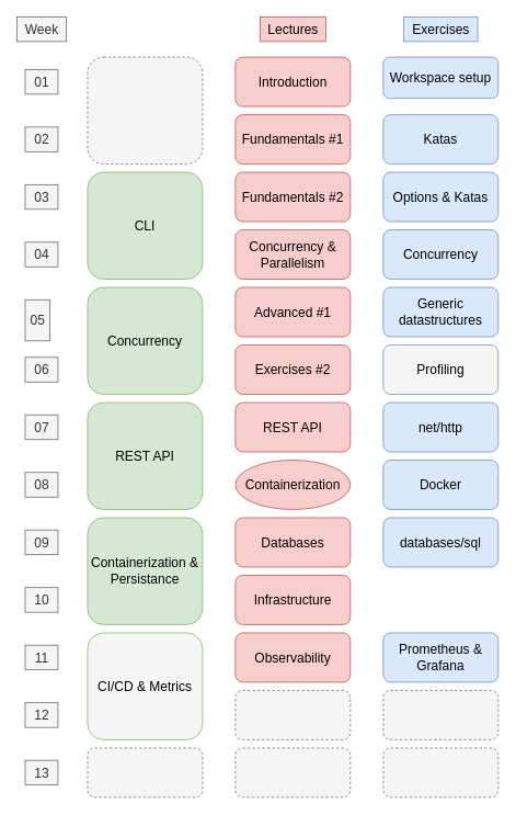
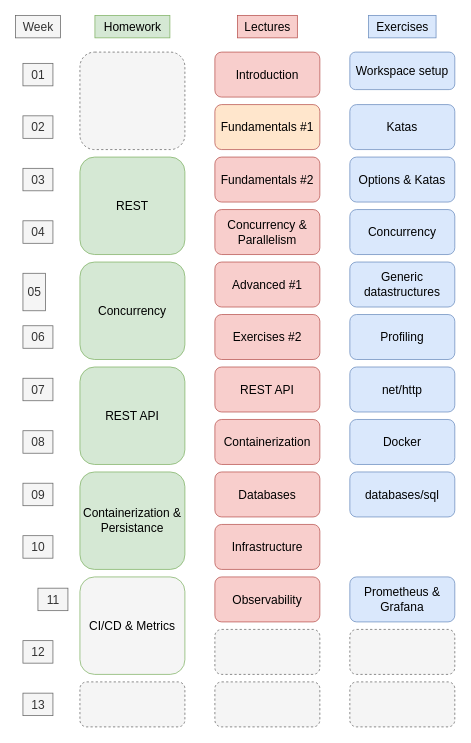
  <mxCell id="0" />
  <mxCell id="1" parent="0" />
  <mxCell id="2" value="Week" style="text;html=1;align=center;verticalAlign=middle;resizable=0;points=[];autosize=1;strokeColor=#666666;fillColor=#f5f5f5;fontSize=16;fontColor=#333333;" parent="1" vertex="1"><mxGeometry x="20" y="20" width="60" height="30" as="geometry" /></mxCell>
+ <mxCell id="3" value="Homework" style="text;html=1;align=center;verticalAlign=middle;resizable=0;points=[];autosize=1;strokeColor=#82b366;fillColor=#d5e8d4;fontSize=16;" parent="1" vertex="1"><mxGeometry x="126" y="20" width="100" height="30" as="geometry" /></mxCell>
  <mxCell id="4" value="Lectures" style="text;html=1;align=center;verticalAlign=middle;resizable=0;points=[];autosize=1;strokeColor=#b85450;fillColor=#f8cecc;fontSize=16;" parent="1" vertex="1"><mxGeometry x="316" y="20" width="80" height="30" as="geometry" /></mxCell>
  <mxCell id="5" value="Exercises" style="text;html=1;align=center;verticalAlign=middle;resizable=0;points=[];autosize=1;strokeColor=#6c8ebf;fillColor=#dae8fc;fontSize=16;" parent="1" vertex="1"><mxGeometry x="491" y="20" width="90" height="30" as="geometry" /></mxCell>
  <mxCell id="6" value="Introduction" style="rounded=1;whiteSpace=wrap;html=1;fontSize=16;fillColor=#f8cecc;strokeColor=#b85450;" parent="1" vertex="1"><mxGeometry x="286" y="69" width="140" height="60" as="geometry" /></mxCell>
  <mxCell id="7" value="01" style="text;html=1;align=center;verticalAlign=middle;resizable=0;points=[];autosize=1;strokeColor=#666666;fillColor=#f5f5f5;fontSize=16;fontColor=#333333;" parent="1" vertex="1"><mxGeometry x="30" y="84" width="40" height="30" as="geometry" /></mxCell>
  <mxCell id="8" value="02" style="text;html=1;align=center;verticalAlign=middle;resizable=0;points=[];autosize=1;strokeColor=#666666;fillColor=#f5f5f5;fontSize=16;fontColor=#333333;" parent="1" vertex="1"><mxGeometry x="30" y="154" width="40" height="30" as="geometry" /></mxCell>
  <mxCell id="9" value="Concurrency &amp;amp; Parallelism" style="rounded=1;whiteSpace=wrap;html=1;fontSize=16;fillColor=#f8cecc;strokeColor=#b85450;" parent="1" vertex="1"><mxGeometry x="286" y="279" width="140" height="60" as="geometry" /></mxCell>
- <mxCell id="10" value="Fundamentals #1" style="rounded=1;whiteSpace=wrap;html=1;fontSize=16;fillColor=#f8cecc;strokeColor=#b85450;" parent="1" vertex="1"><mxGeometry x="286" y="139" width="140" height="60" as="geometry" /></mxCell>
+ <mxCell id="10" value="Fundamentals #1" style="rounded=1;whiteSpace=wrap;html=1;fontSize=16;fillColor=#ffe6cc;strokeColor=#b85450;" parent="1" vertex="1"><mxGeometry x="286" y="139" width="140" height="60" as="geometry" /></mxCell>
  <mxCell id="11" value="Fundamentals #2" style="rounded=1;whiteSpace=wrap;html=1;fontSize=16;fillColor=#f8cecc;strokeColor=#b85450;" parent="1" vertex="1"><mxGeometry x="286" y="209" width="140" height="60" as="geometry" /></mxCell>
  <mxCell id="12" value="03" style="text;html=1;align=center;verticalAlign=middle;resizable=0;points=[];autosize=1;strokeColor=#666666;fillColor=#f5f5f5;fontSize=16;fontColor=#333333;" parent="1" vertex="1"><mxGeometry x="30" y="224" width="40" height="30" as="geometry" /></mxCell>
  <mxCell id="13" value="Advanced #1" style="rounded=1;whiteSpace=wrap;html=1;fontSize=16;fillColor=#f8cecc;strokeColor=#b85450;" parent="1" vertex="1"><mxGeometry x="286" y="349" width="140" height="60" as="geometry" /></mxCell>
  <mxCell id="14" value="Exercises #2" style="rounded=1;whiteSpace=wrap;html=1;fontSize=16;fillColor=#f8cecc;strokeColor=#b85450;" parent="1" vertex="1"><mxGeometry x="286" y="419" width="140" height="60" as="geometry" /></mxCell>
  <mxCell id="15" value="04" style="text;html=1;align=center;verticalAlign=middle;resizable=0;points=[];autosize=1;strokeColor=#666666;fillColor=#f5f5f5;fontSize=16;fontColor=#333333;" parent="1" vertex="1"><mxGeometry x="30" y="294" width="40" height="30" as="geometry" /></mxCell>
  <mxCell id="16" value="05" style="text;html=1;align=center;verticalAlign=middle;resizable=0;points=[];autosize=1;strokeColor=#666666;fillColor=#f5f5f5;fontSize=16;fontColor=#333333;" parent="1" vertex="1"><mxGeometry x="30" y="364" width="30" height="50" as="geometry" /></mxCell>
  <mxCell id="17" value="06" style="text;html=1;align=center;verticalAlign=middle;resizable=0;points=[];autosize=1;strokeColor=#666666;fillColor=#f5f5f5;fontSize=16;fontColor=#333333;" parent="1" vertex="1"><mxGeometry x="30" y="434" width="40" height="30" as="geometry" /></mxCell>
  <mxCell id="18" value="REST API" style="rounded=1;whiteSpace=wrap;html=1;fontSize=16;fillColor=#f8cecc;strokeColor=#b85450;" parent="1" vertex="1"><mxGeometry x="286" y="489" width="140" height="60" as="geometry" /></mxCell>
- <mxCell id="19" value="Containerization" style="ellipse;whiteSpace=wrap;html=1;fontSize=16;fillColor=#f8cecc;strokeColor=#b85450;" parent="1" vertex="1"><mxGeometry x="286" y="559" width="140" height="60" as="geometry" /></mxCell>
+ <mxCell id="19" value="Containerization" style="rounded=1;whiteSpace=wrap;html=1;fontSize=16;fillColor=#f8cecc;strokeColor=#b85450;" parent="1" vertex="1"><mxGeometry x="286" y="559" width="140" height="60" as="geometry" /></mxCell>
  <mxCell id="20" value="Databases" style="rounded=1;whiteSpace=wrap;html=1;fontSize=16;fillColor=#f8cecc;strokeColor=#b85450;" parent="1" vertex="1"><mxGeometry x="286" y="629" width="140" height="60" as="geometry" /></mxCell>
  <mxCell id="21" value="Infrastructure" style="rounded=1;whiteSpace=wrap;html=1;fontSize=16;fillColor=#f8cecc;strokeColor=#b85450;" parent="1" vertex="1"><mxGeometry x="286" y="699" width="140" height="60" as="geometry" /></mxCell>
  <mxCell id="22" value="Observability" style="rounded=1;whiteSpace=wrap;html=1;fontSize=16;fillColor=#f8cecc;strokeColor=#b85450;" parent="1" vertex="1"><mxGeometry x="286" y="769" width="140" height="60" as="geometry" /></mxCell>
  <mxCell id="23" value="07" style="text;html=1;align=center;verticalAlign=middle;resizable=0;points=[];autosize=1;strokeColor=#666666;fillColor=#f5f5f5;fontSize=16;fontColor=#333333;" parent="1" vertex="1"><mxGeometry x="30" y="504" width="40" height="30" as="geometry" /></mxCell>
  <mxCell id="24" value="08" style="text;html=1;align=center;verticalAlign=middle;resizable=0;points=[];autosize=1;strokeColor=#666666;fillColor=#f5f5f5;fontSize=16;fontColor=#333333;" parent="1" vertex="1"><mxGeometry x="30" y="574" width="40" height="30" as="geometry" /></mxCell>
  <mxCell id="25" value="09" style="text;html=1;align=center;verticalAlign=middle;resizable=0;points=[];autosize=1;strokeColor=#666666;fillColor=#f5f5f5;fontSize=16;fontColor=#333333;" parent="1" vertex="1"><mxGeometry x="30" y="644" width="40" height="30" as="geometry" /></mxCell>
  <mxCell id="26" value="10" style="text;html=1;align=center;verticalAlign=middle;resizable=0;points=[];autosize=1;strokeColor=#666666;fillColor=#f5f5f5;fontSize=16;fontColor=#333333;" parent="1" vertex="1"><mxGeometry x="30" y="714" width="40" height="30" as="geometry" /></mxCell>
- <mxCell id="27" value="11" style="text;html=1;align=center;verticalAlign=middle;resizable=0;points=[];autosize=1;strokeColor=#666666;fillColor=#f5f5f5;fontSize=16;fontColor=#333333;" parent="1" vertex="1"><mxGeometry x="30" y="784" width="40" height="30" as="geometry" /></mxCell>
- <mxCell id="28" value="CLI" style="rounded=1;whiteSpace=wrap;html=1;fontSize=16;fillColor=#d5e8d4;strokeColor=#82b366;" parent="1" vertex="1"><mxGeometry x="106" y="209" width="140" height="130" as="geometry" /></mxCell>
+ <mxCell id="27" value="11" style="text;html=1;align=center;verticalAlign=middle;resizable=0;points=[];autosize=1;strokeColor=#666666;fillColor=#f5f5f5;fontSize=16;fontColor=#333333;" parent="1" vertex="1"><mxGeometry x="50" y="784" width="40" height="30" as="geometry" /></mxCell>
+ <mxCell id="28" value="REST" style="rounded=1;whiteSpace=wrap;html=1;fontSize=16;fillColor=#d5e8d4;strokeColor=#82b366;" parent="1" vertex="1"><mxGeometry x="106" y="209" width="140" height="130" as="geometry" /></mxCell>
  <mxCell id="29" value="Concurrency" style="rounded=1;whiteSpace=wrap;html=1;fontSize=16;fillColor=#d5e8d4;strokeColor=#82b366;" parent="1" vertex="1"><mxGeometry x="106" y="349" width="140" height="130" as="geometry" /></mxCell>
  <mxCell id="30" value="12" style="text;html=1;align=center;verticalAlign=middle;resizable=0;points=[];autosize=1;strokeColor=#666666;fillColor=#f5f5f5;fontSize=16;fontColor=#333333;" parent="1" vertex="1"><mxGeometry x="30" y="854" width="40" height="30" as="geometry" /></mxCell>
  <mxCell id="31" value="" style="rounded=1;whiteSpace=wrap;html=1;fontSize=16;fillColor=#f5f5f5;strokeColor=#666666;fontColor=#333333;dashed=1;" parent="1" vertex="1"><mxGeometry x="106" y="909" width="140" height="60" as="geometry" /></mxCell>
  <mxCell id="32" value="" style="rounded=1;whiteSpace=wrap;html=1;fontSize=16;fillColor=#f5f5f5;strokeColor=#666666;fontColor=#333333;dashed=1;" parent="1" vertex="1"><mxGeometry x="286" y="909" width="140" height="60" as="geometry" /></mxCell>
  <mxCell id="33" value="13" style="text;html=1;align=center;verticalAlign=middle;resizable=0;points=[];autosize=1;strokeColor=#666666;fillColor=#f5f5f5;fontSize=16;fontColor=#333333;" parent="1" vertex="1"><mxGeometry x="30" y="924" width="40" height="30" as="geometry" /></mxCell>
  <mxCell id="34" value="REST API" style="rounded=1;whiteSpace=wrap;html=1;fontSize=16;fillColor=#d5e8d4;strokeColor=#82b366;" parent="1" vertex="1"><mxGeometry x="106" y="489" width="140" height="130" as="geometry" /></mxCell>
  <mxCell id="35" value="Containerization &amp;amp; Persistance" style="rounded=1;whiteSpace=wrap;html=1;fontSize=16;fillColor=#d5e8d4;strokeColor=#82b366;" parent="1" vertex="1"><mxGeometry x="106" y="629" width="140" height="130" as="geometry" /></mxCell>
  <mxCell id="36" value="CI/CD &amp;amp; Metrics" style="rounded=1;whiteSpace=wrap;html=1;fontSize=16;fillColor=#f5f5f5;strokeColor=#82b366;" parent="1" vertex="1"><mxGeometry x="106" y="769" width="140" height="130" as="geometry" /></mxCell>
  <mxCell id="37" value="Workspace setup" style="rounded=1;whiteSpace=wrap;html=1;fontSize=16;fillColor=#dae8fc;strokeColor=#6c8ebf;" parent="1" vertex="1"><mxGeometry x="466" y="69" width="140" height="50" as="geometry" /></mxCell>
  <mxCell id="38" value="" style="rounded=1;whiteSpace=wrap;html=1;fontSize=16;fillColor=#f5f5f5;strokeColor=#666666;fontColor=#333333;dashed=1;" parent="1" vertex="1"><mxGeometry x="106" y="69" width="140" height="130" as="geometry" /></mxCell>
  <mxCell id="39" value="" style="rounded=1;whiteSpace=wrap;html=1;fontSize=16;fillColor=#f5f5f5;strokeColor=#666666;fontColor=#333333;dashed=1;" parent="1" vertex="1"><mxGeometry x="286" y="839" width="140" height="60" as="geometry" /></mxCell>
  <mxCell id="40" value="Katas" style="rounded=1;whiteSpace=wrap;html=1;fontSize=16;fillColor=#dae8fc;strokeColor=#6c8ebf;" parent="1" vertex="1"><mxGeometry x="466" y="139" width="140" height="60" as="geometry" /></mxCell>
  <mxCell id="41" value="Options &amp;amp; Katas" style="rounded=1;whiteSpace=wrap;html=1;fontSize=16;fillColor=#dae8fc;strokeColor=#6c8ebf;" parent="1" vertex="1"><mxGeometry x="466" y="209" width="140" height="60" as="geometry" /></mxCell>
  <mxCell id="42" value="Concurrency" style="rounded=1;whiteSpace=wrap;html=1;fontSize=16;fillColor=#dae8fc;strokeColor=#6c8ebf;" parent="1" vertex="1"><mxGeometry x="466" y="279" width="140" height="60" as="geometry" /></mxCell>
  <mxCell id="43" value="Generic datastructures" style="rounded=1;whiteSpace=wrap;html=1;fontSize=16;fillColor=#dae8fc;strokeColor=#6c8ebf;" parent="1" vertex="1"><mxGeometry x="466" y="349" width="140" height="60" as="geometry" /></mxCell>
- <mxCell id="44" value="Profiling" style="rounded=1;whiteSpace=wrap;html=1;fontSize=16;fillColor=#f5f5f5;strokeColor=#6c8ebf;" parent="1" vertex="1"><mxGeometry x="466" y="419" width="140" height="60" as="geometry" /></mxCell>
+ <mxCell id="44" value="Profiling" style="rounded=1;whiteSpace=wrap;html=1;fontSize=16;fillColor=#dae8fc;strokeColor=#6c8ebf;" parent="1" vertex="1"><mxGeometry x="466" y="419" width="140" height="60" as="geometry" /></mxCell>
  <mxCell id="45" value="net/http" style="rounded=1;whiteSpace=wrap;html=1;fontSize=16;fillColor=#dae8fc;strokeColor=#6c8ebf;" parent="1" vertex="1"><mxGeometry x="466" y="489" width="140" height="60" as="geometry" /></mxCell>
  <mxCell id="46" value="Docker" style="rounded=1;whiteSpace=wrap;html=1;fontSize=16;fillColor=#dae8fc;strokeColor=#6c8ebf;" parent="1" vertex="1"><mxGeometry x="466" y="559" width="140" height="60" as="geometry" /></mxCell>
  <mxCell id="47" value="databases/sql" style="rounded=1;whiteSpace=wrap;html=1;fontSize=16;fillColor=#dae8fc;strokeColor=#6c8ebf;" parent="1" vertex="1"><mxGeometry x="466" y="629" width="140" height="60" as="geometry" /></mxCell>
  <mxCell id="48" value="Prometheus &amp;amp; Grafana" style="rounded=1;whiteSpace=wrap;html=1;fontSize=16;fillColor=#dae8fc;strokeColor=#6c8ebf;" parent="1" vertex="1"><mxGeometry x="466" y="769" width="140" height="60" as="geometry" /></mxCell>
  <mxCell id="49" value="" style="rounded=1;whiteSpace=wrap;html=1;fontSize=16;fillColor=#f5f5f5;strokeColor=#666666;fontColor=#333333;dashed=1;" parent="1" vertex="1"><mxGeometry x="466" y="839" width="140" height="60" as="geometry" /></mxCell>
  <mxCell id="50" value="" style="rounded=1;whiteSpace=wrap;html=1;fontSize=16;fillColor=#f5f5f5;strokeColor=#666666;fontColor=#333333;dashed=1;" parent="1" vertex="1"><mxGeometry x="466" y="909" width="140" height="60" as="geometry" /></mxCell>
